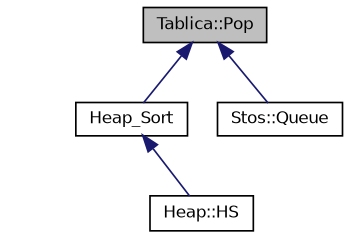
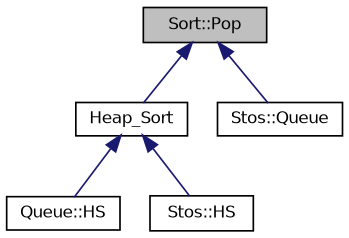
  digraph {
    rankdir=TB
    node [color=black fillcolor=white fontname=Helvetica fontsize=10 shape=record style=filled]
    edge [color=midnightblue dir=back fontname=Helvetica fontsize=10 labelfontname=Helvetica labelfontsize=10 style=solid]
-   n1 [fillcolor=grey75 fontcolor=black height=0.2 label="Tablica::Pop" width=0.4]
+   n1 [fillcolor=grey75 fontcolor=black height=0.2 label="Sort::Pop" width=0.4]
    n2 [height=0.2 label=Heap_Sort width=0.4]
    n3 [height=0.2 label="Stos::Queue" width=0.4]
-   n5 [height=0.2 label="Heap::HS" width=0.4]
+   n4 [height=0.2 label="Queue::HS" width=0.4]
+   n5 [height=0.2 label="Stos::HS" width=0.4]
    n1 -> n2
    n1 -> n3
+   n2 -> n4
    n2 -> n5
  }
